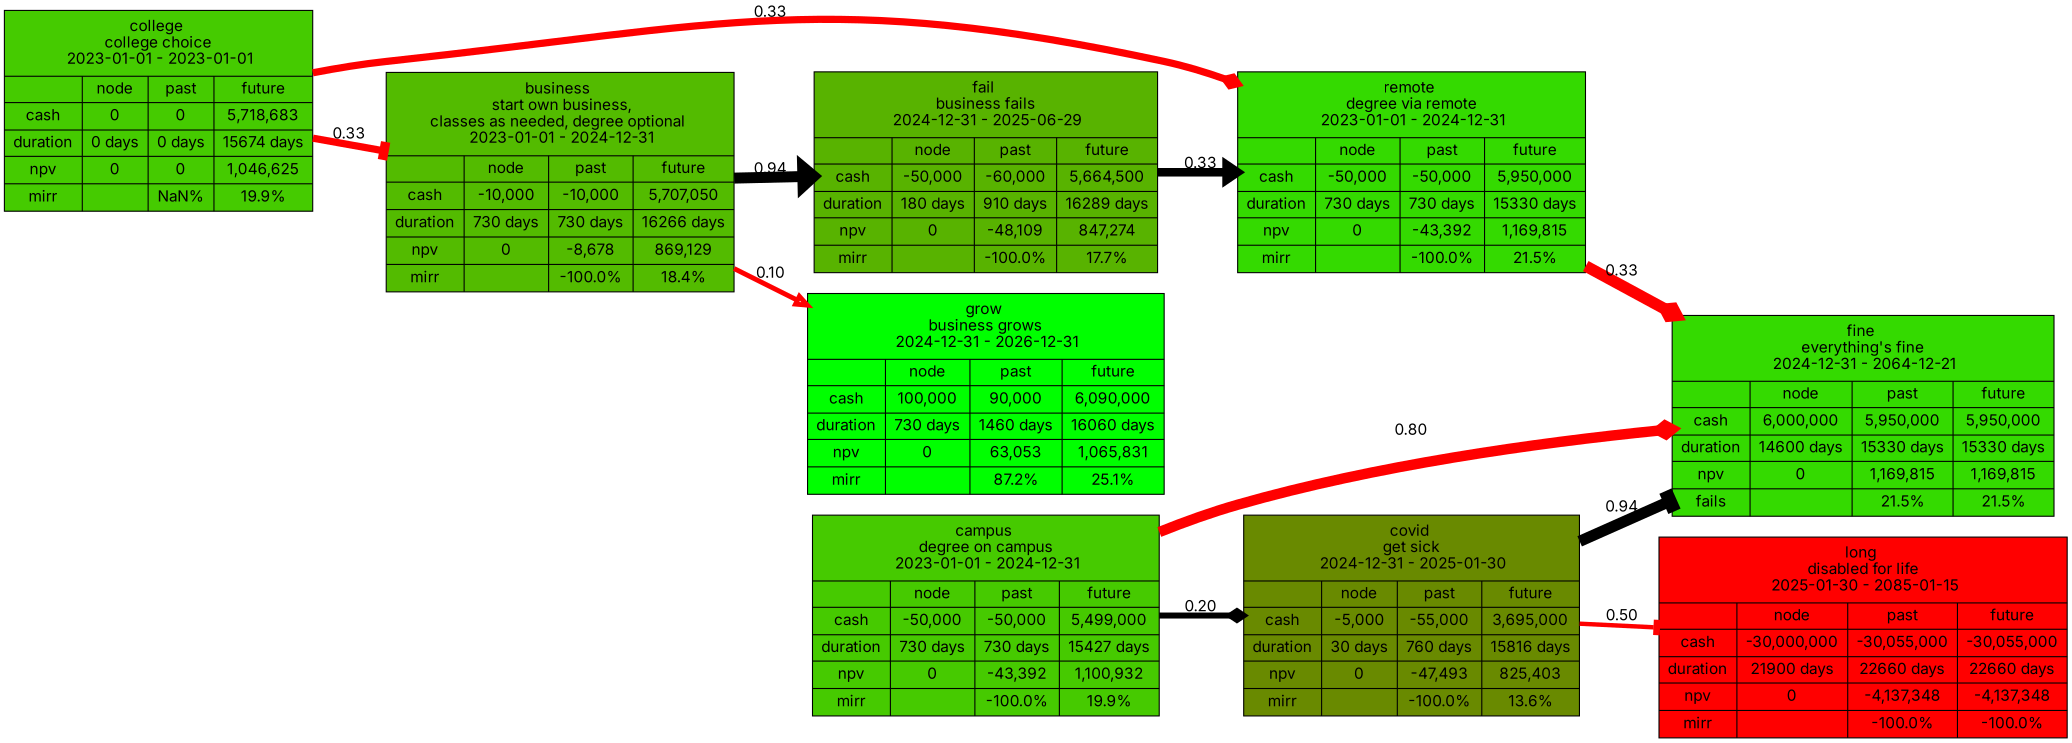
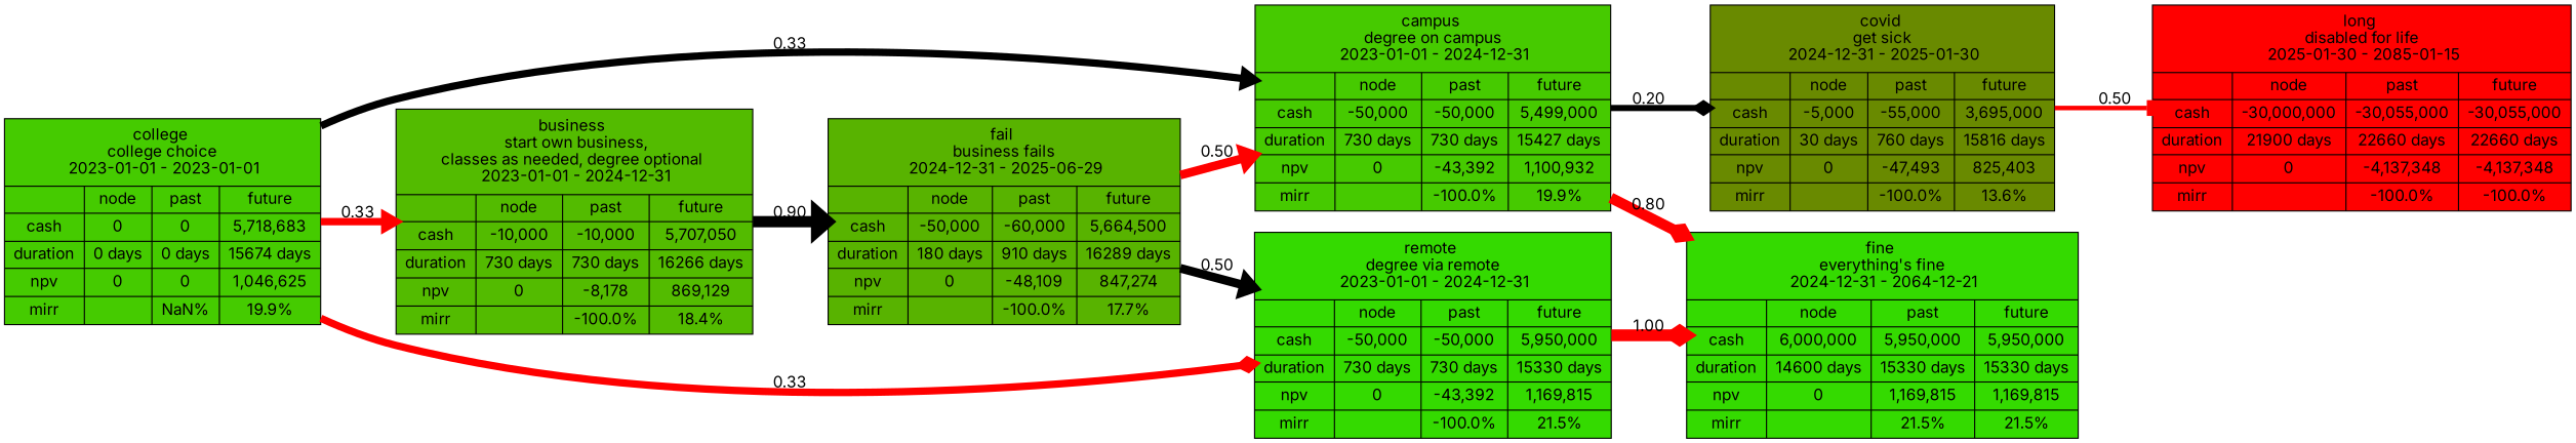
  digraph {
    fontname=Inter
    rankdir=LR
    node [fillcolor="0.293 1.0 0.854" fontname=Inter shape=record style=filled]
    edge [arrowhead=onormal color=red fontname=Inter penwidth=6.582805886043833]
    n1 [fillcolor="0.276 1.0 0.793" height=2.5472 label="college \n college choice \n 2023-01-01 - 2023-01-01 | { {|cash|duration|npv|mirr} | {node     | 0 | 0 days | 0 | } | {past     | 0 | 0 days | 0 | NaN%} | {future   | 5,718,683 | 15674 days | 1,046,625 | 19.9%}}" width=3.4592]
-   n2 [fillcolor="0.259 1.0 0.733" height=2.7806 label="business \n start own business,\nclasses as needed, degree optional \n 2023-01-01 - 2024-12-31 | { {|cash|duration|npv|mirr} | {node     | -10,000 | 730 days | 0 | } | {past     | -10,000 | 730 days | -8,678 | -100.0%} | {future   | 5,707,050 | 16266 days | 869,129 | 18.4%}}" width=3.8213]
+   n2 [fillcolor="0.259 1.0 0.733" height=2.7806 label="business \n start own business,\nclasses as needed, degree optional \n 2023-01-01 - 2024-12-31 | { {|cash|duration|npv|mirr} | {node     | -10,000 | 730 days | 0 | } | {past     | -10,000 | 730 days | -8,178 | -100.0%} | {future   | 5,707,050 | 16266 days | 869,129 | 18.4%}}" width=3.8213]
    n3 [fillcolor="0.275 1.0 0.791" height=2.5472 label="campus \n degree on campus \n 2023-01-01 - 2024-12-31 | { {|cash|duration|npv|mirr} | {node     | -50,000 | 730 days | 0 | } | {past     | -50,000 | 730 days | -43,392 | -100.0%} | {future   | 5,499,000 | 15427 days | 1,100,932 | 19.9%}}" width=3.8213]
    n4 [height=2.5472 label="remote \n degree via remote \n 2023-01-01 - 2024-12-31 | { {|cash|duration|npv|mirr} | {node     | -50,000 | 730 days | 0 | } | {past     | -50,000 | 730 days | -43,392 | -100.0%} | {future   | 5,950,000 | 15330 days | 1,169,815 | 21.5%}}" width=3.8213]
    n5 [fillcolor="0.251 1.0 0.703" height=2.5472 label="fail \n business fails \n 2024-12-31 - 2025-06-29 | { {|cash|duration|npv|mirr} | {node     | -50,000 | 180 days | 0 | } | {past     | -60,000 | 910 days | -48,109 | -100.0%} | {future   | 5,664,500 | 16289 days | 847,274 | 17.7%}}" width=3.8213]
-   n6 [fillcolor="0.333 1.0 1.000" height=2.5472 label="grow \n business grows \n 2024-12-31 - 2026-12-31 | { {|cash|duration|npv|mirr} | {node     | 100,000 | 730 days | 0 | } | {past     | 90,000 | 1460 days | 63,053 | 87.2%} | {future   | 6,090,000 | 16060 days | 1,065,831 | 25.1%}}" width=3.9185]
    n7 [fillcolor="0.206 1.0 0.540" height=2.5472 label="covid \n get sick \n 2024-12-31 - 2025-01-30 | { {|cash|duration|npv|mirr} | {node     | -5,000 | 30 days | 0 | } | {past     | -55,000 | 760 days | -47,493 | -100.0%} | {future   | 3,695,000 | 15816 days | 825,403 | 13.6%}}" width=3.7241]
-   n8 [height=2.5472 label="fine \n everything's fine \n 2024-12-31 - 2064-12-21 | { {|cash|duration|npv|fails} | {node     | 6,000,000 | 14600 days | 0 | } | {past     | 5,950,000 | 15330 days | 1,169,815 | 21.5%} | {future   | 5,950,000 | 15330 days | 1,169,815 | 21.5%}}" width=4.2102]
+   n8 [height=2.5472 label="fine \n everything's fine \n 2024-12-31 - 2064-12-21 | { {|cash|duration|npv|mirr} | {node     | 6,000,000 | 14600 days | 0 | } | {past     | 5,950,000 | 15330 days | 1,169,815 | 21.5%} | {future   | 5,950,000 | 15330 days | 1,169,815 | 21.5%}}" width=4.2102]
    n9 [fillcolor="0.000 1.0 1.000" height=2.5472 label="long \n disabled for life \n 2025-01-30 - 2085-01-15 | { {|cash|duration|npv|mirr} | {node     | -30,000,000 | 21900 days | 0 | } | {past     | -30,055,000 | 22660 days | -4,137,348 | -100.0%} | {future   | -30,055,000 | 22660 days | -4,137,348 | -100.0%}}" width=4.3561]
-   n1 -> n2 [arrowhead=tee label=0.33]
+   n1 -> n2 [label=0.33]
+   n1 -> n3 [color=black label=0.33]
    n1 -> n4 [arrowhead=diamond label=0.33]
-   n2 -> n5 [color=black label=0.94 penwidth=10]
-   n2 -> n6 [label=0.10 penwidth=4.47213595499958]
+   n2 -> n5 [color=black label=0.90 penwidth=10]
    n3 -> n7 [arrowhead=diamond color=black label=0.20 penwidth=5.477225575051662]
    n3 -> n8 [arrowhead=diamond label=0.80 penwidth=9.486832980505138]
-   n4 -> n8 [arrowhead=diamond label=0.33 penwidth=10.488088481701517]
-   n5 -> n4 [color=black label=0.33 penwidth=7.745966692414834]
-   n7 -> n8 [arrowhead=tee color=black label=0.94 penwidth=10.18577439373168]
+   n4 -> n8 [arrowhead=diamond label=1.00 penwidth=10.488088481701517]
+   n5 -> n3 [label=0.50 penwidth=7.745966692414834]
+   n5 -> n4 [color=black label=0.50 penwidth=7.745966692414834]
    n7 -> n9 [arrowhead=tee label=0.50 penwidth=4.0311288741492755]
  }
